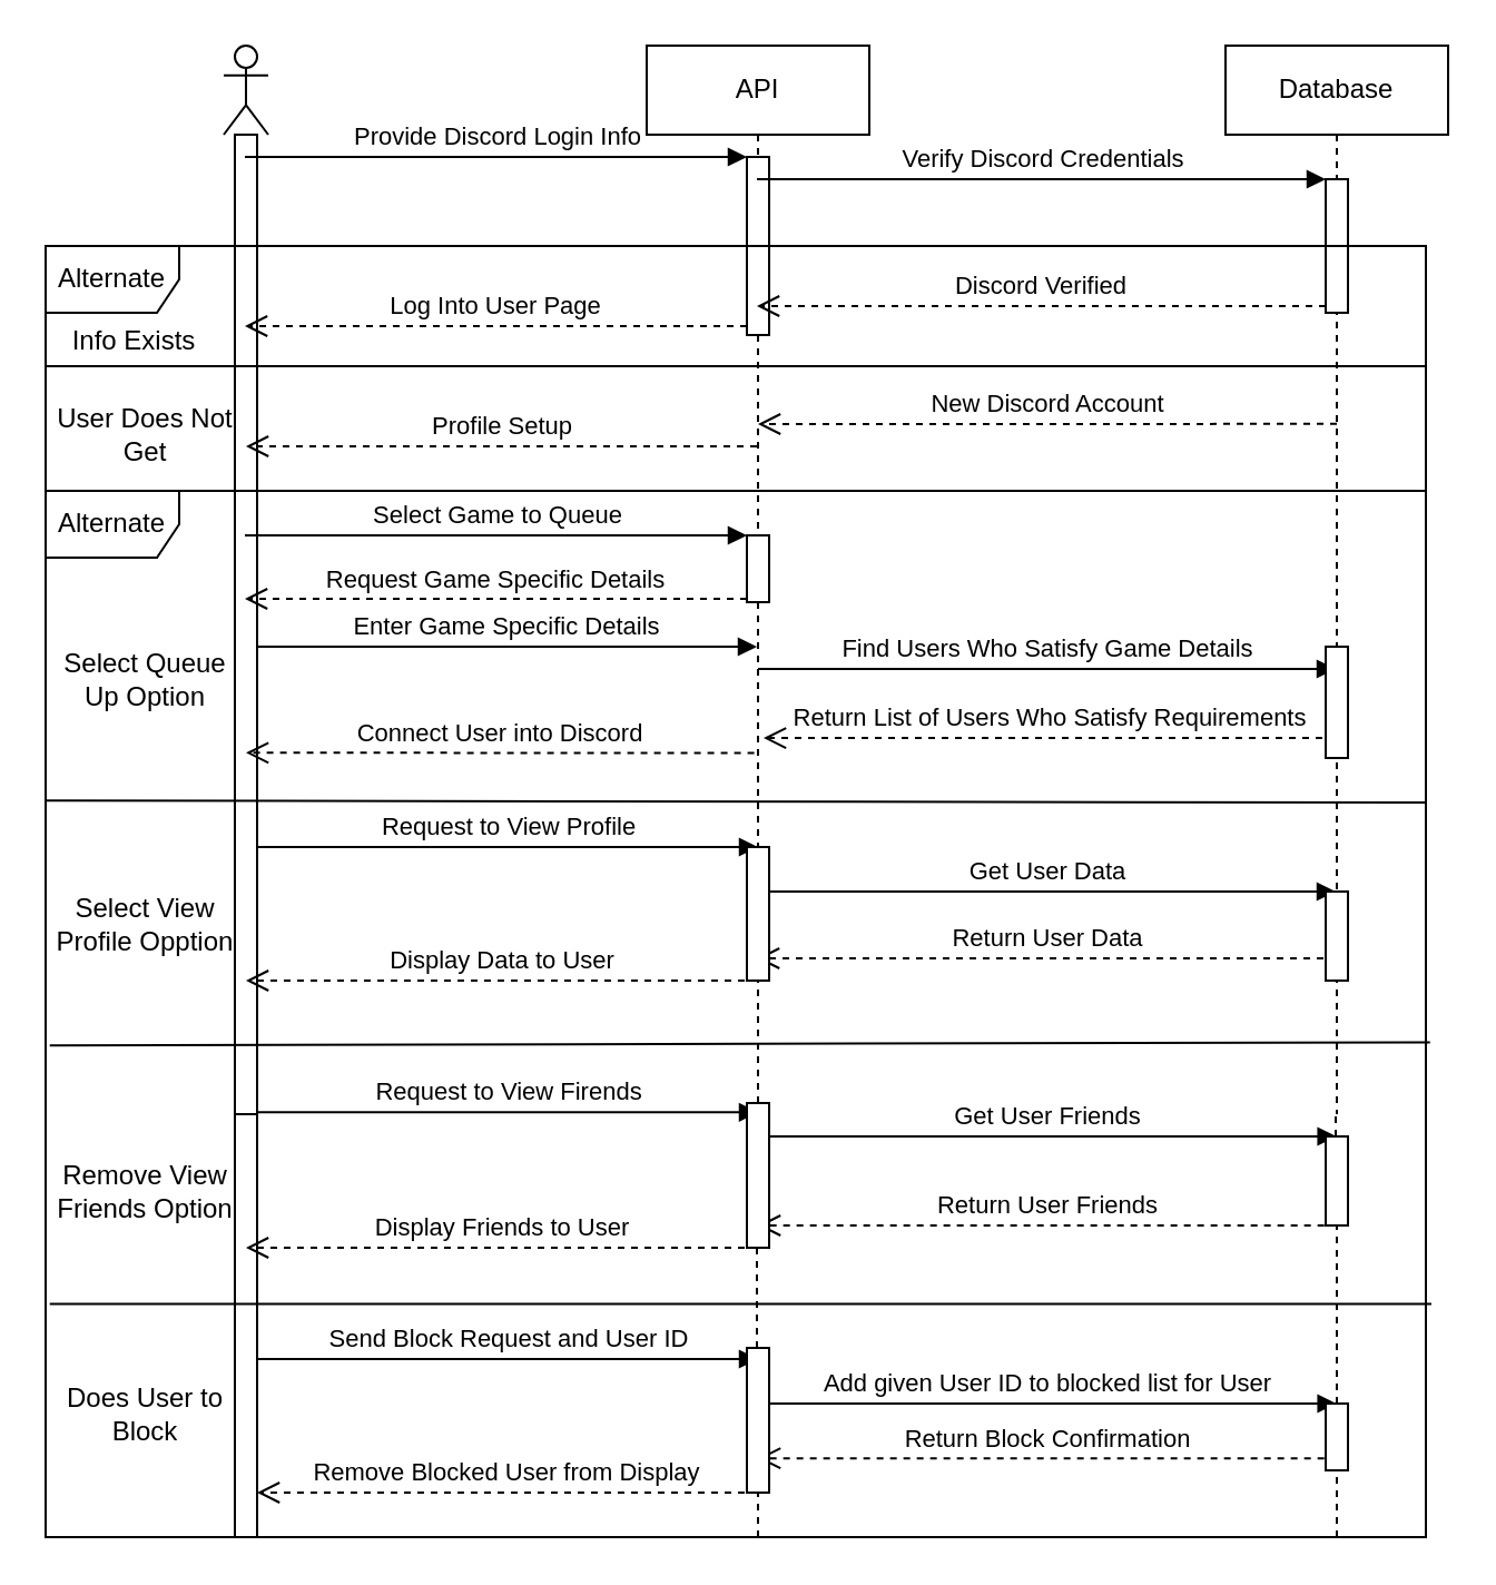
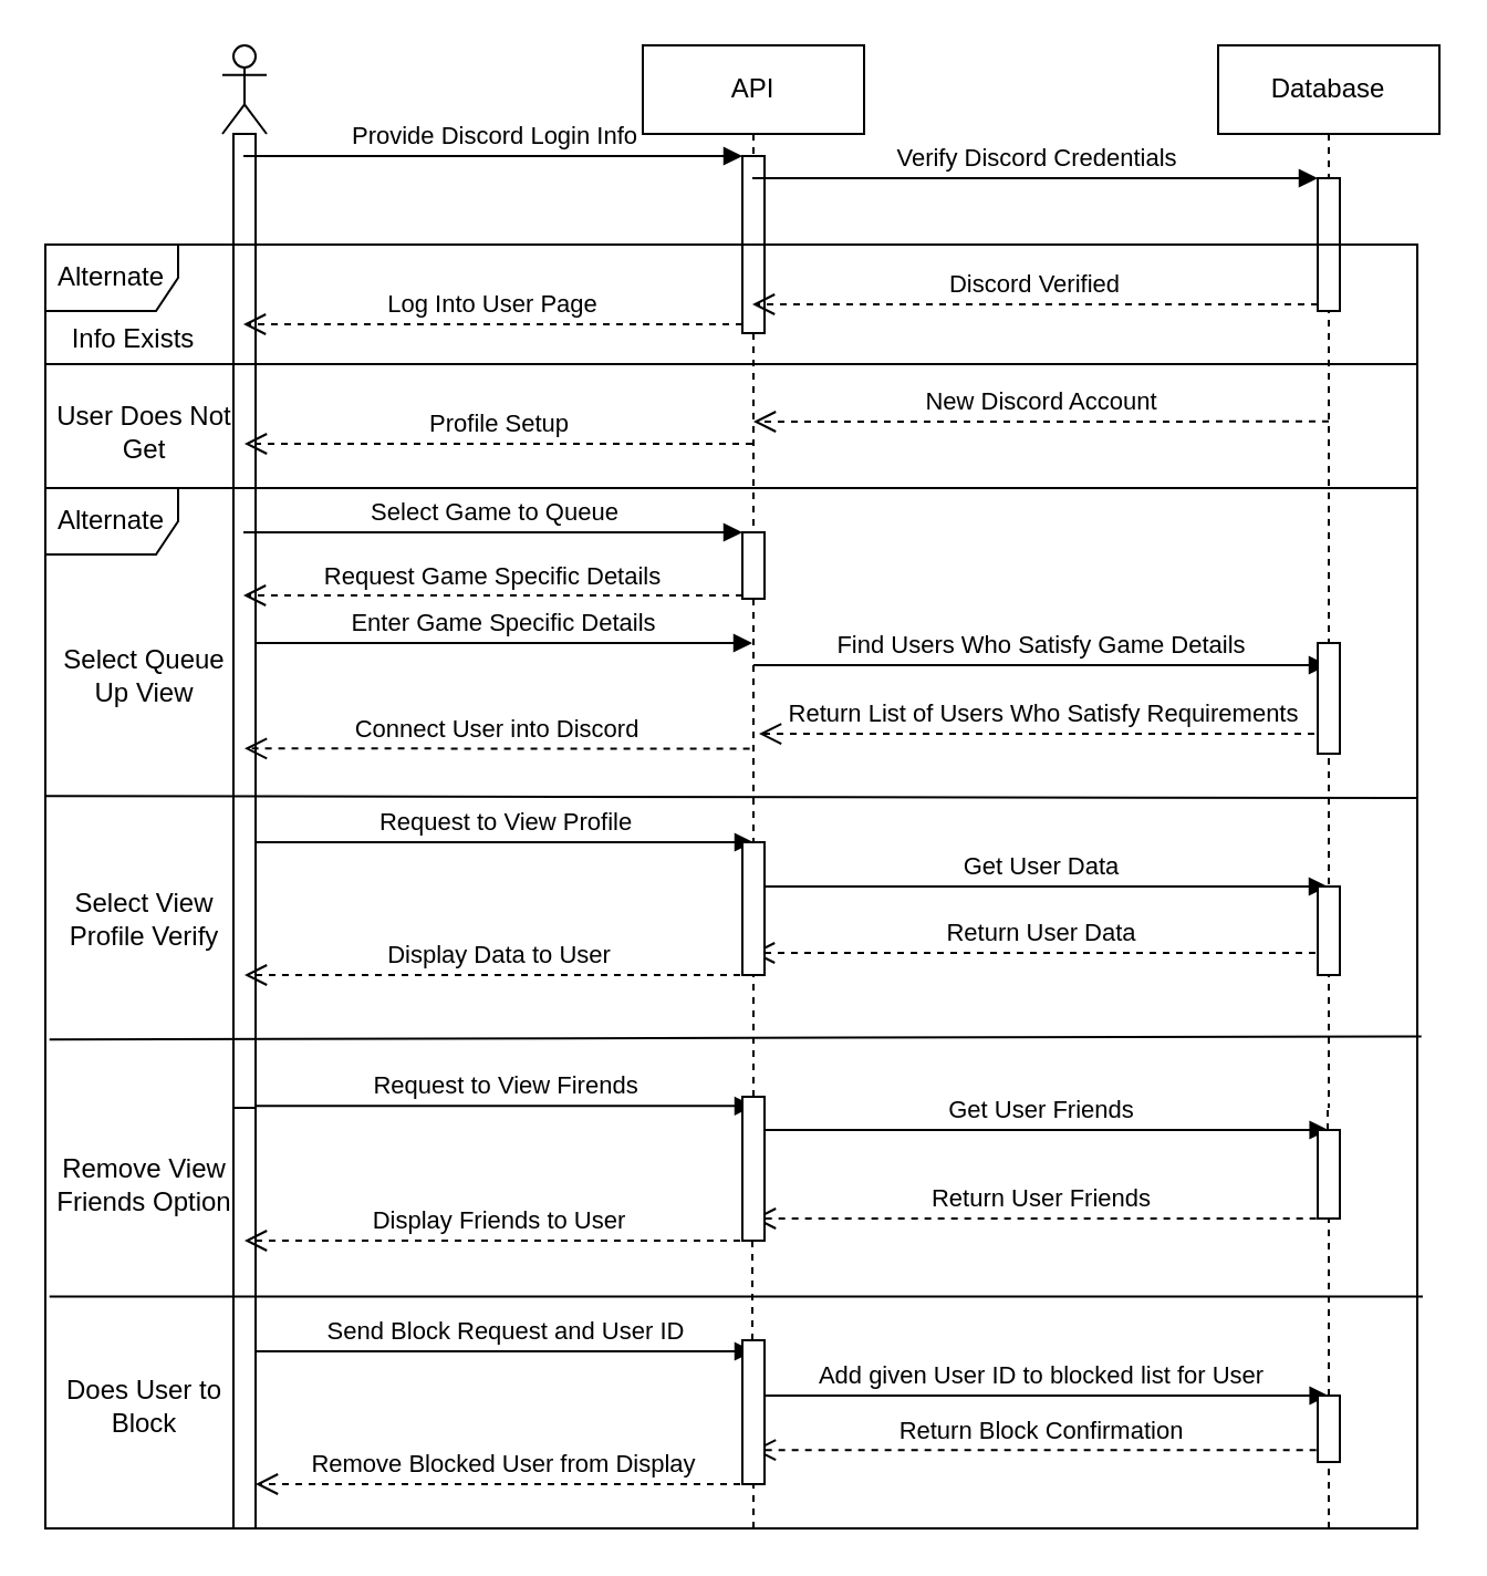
  <mxCell id="0" />
  <mxCell id="1" parent="0" />
  <mxCell id="2" value="" style="shape=umlLifeline;participant=umlActor;perimeter=lifelinePerimeter;whiteSpace=wrap;html=1;container=1;collapsible=0;recursiveResize=0;verticalAlign=top;spacingTop=36;outlineConnect=0;size=40;" vertex="1" parent="1"><mxGeometry x="100" y="20" width="20" height="480" as="geometry" /></mxCell>
  <mxCell id="3" value="" style="html=1;points=[];perimeter=orthogonalPerimeter;" vertex="1" parent="2"><mxGeometry x="5" y="40" width="10" height="440" as="geometry" /></mxCell>
  <mxCell id="4" value="API" style="shape=umlLifeline;perimeter=lifelinePerimeter;whiteSpace=wrap;html=1;container=1;collapsible=0;recursiveResize=0;outlineConnect=0;" vertex="1" parent="1"><mxGeometry x="290" y="20" width="100" height="480" as="geometry" /></mxCell>
  <mxCell id="5" value="" style="html=1;points=[];perimeter=orthogonalPerimeter;" vertex="1" parent="4"><mxGeometry x="45" y="50" width="10" height="80" as="geometry" /></mxCell>
  <mxCell id="6" value="" style="html=1;points=[];perimeter=orthogonalPerimeter;" vertex="1" parent="4"><mxGeometry x="45" y="220" width="10" height="30" as="geometry" /></mxCell>
  <mxCell id="7" value="Display Data to User" style="html=1;verticalAlign=bottom;endArrow=open;dashed=1;endSize=8;rounded=0;" edge="1" parent="4"><mxGeometry relative="1" as="geometry"><mxPoint x="-180" y="420" as="targetPoint" /><mxPoint x="50" y="420" as="sourcePoint" /></mxGeometry></mxCell>
  <mxCell id="8" value="Database" style="shape=umlLifeline;perimeter=lifelinePerimeter;whiteSpace=wrap;html=1;container=1;collapsible=0;recursiveResize=0;outlineConnect=0;" vertex="1" parent="1"><mxGeometry x="550" y="20" width="100" height="480" as="geometry" /></mxCell>
  <mxCell id="9" value="" style="html=1;points=[];perimeter=orthogonalPerimeter;" vertex="1" parent="8"><mxGeometry x="45" y="60" width="10" height="60" as="geometry" /></mxCell>
  <mxCell id="10" value="Return User Data" style="html=1;verticalAlign=bottom;endArrow=open;dashed=1;endSize=8;rounded=0;" edge="1" parent="8" target="4"><mxGeometry relative="1" as="geometry"><mxPoint x="-205.003" y="410.08" as="targetPoint" /><mxPoint x="50" y="410" as="sourcePoint" /></mxGeometry></mxCell>
  <mxCell id="11" value="Provide Discord Login Info" style="html=1;verticalAlign=bottom;endArrow=block;entryX=0;entryY=0;rounded=0;" edge="1" target="5" parent="1" source="2"><mxGeometry relative="1" as="geometry"><mxPoint x="140" y="70" as="sourcePoint" /></mxGeometry></mxCell>
  <mxCell id="12" value="Log Into User Page" style="html=1;verticalAlign=bottom;endArrow=open;dashed=1;endSize=8;exitX=0;exitY=0.95;rounded=0;" edge="1" source="5" parent="1" target="2"><mxGeometry relative="1" as="geometry"><mxPoint x="140" y="146" as="targetPoint" /></mxGeometry></mxCell>
  <mxCell id="13" value="Verify Discord Credentials" style="html=1;verticalAlign=bottom;endArrow=block;entryX=0;entryY=0;rounded=0;" edge="1" target="9" parent="1" source="4"><mxGeometry relative="1" as="geometry"><mxPoint x="520" y="80" as="sourcePoint" /></mxGeometry></mxCell>
  <mxCell id="14" value="Discord Verified" style="html=1;verticalAlign=bottom;endArrow=open;dashed=1;endSize=8;exitX=0;exitY=0.95;rounded=0;" edge="1" source="9" parent="1" target="4"><mxGeometry relative="1" as="geometry"><mxPoint x="520" y="137" as="targetPoint" /></mxGeometry></mxCell>
  <mxCell id="15" value="Alternate" style="shape=umlFrame;whiteSpace=wrap;html=1;" vertex="1" parent="1"><mxGeometry x="20" y="110" width="620" height="110" as="geometry" /></mxCell>
  <mxCell id="16" value="" style="line;strokeWidth=1;fillColor=none;align=left;verticalAlign=middle;spacingTop=-1;spacingLeft=3;spacingRight=3;rotatable=0;labelPosition=right;points=[];portConstraint=eastwest;" vertex="1" parent="1"><mxGeometry x="20" y="160" width="620" height="8" as="geometry" /></mxCell>
  <mxCell id="17" value="New Discord Account" style="html=1;verticalAlign=bottom;endArrow=open;dashed=1;endSize=8;exitX=0.5;exitY=0.354;rounded=0;exitDx=0;exitDy=0;exitPerimeter=0;" edge="1" parent="1" source="8"><mxGeometry relative="1" as="geometry"><mxPoint x="339.997" y="190" as="targetPoint" /><mxPoint x="595.33" y="190" as="sourcePoint" /></mxGeometry></mxCell>
  <mxCell id="18" value="Profile Setup" style="html=1;verticalAlign=bottom;endArrow=open;dashed=1;endSize=8;rounded=0;" edge="1" parent="1" source="4"><mxGeometry relative="1" as="geometry"><mxPoint x="109.997" y="200" as="targetPoint" /><mxPoint x="335.33" y="200" as="sourcePoint" /></mxGeometry></mxCell>
  <mxCell id="19" value="Alternate" style="shape=umlFrame;whiteSpace=wrap;html=1;" vertex="1" parent="1"><mxGeometry x="20" y="220" width="620" height="470" as="geometry" /></mxCell>
  <mxCell id="20" value="Select Game to Queue" style="html=1;verticalAlign=bottom;endArrow=block;entryX=0;entryY=0;rounded=0;" edge="1" target="6" parent="1" source="2"><mxGeometry relative="1" as="geometry"><mxPoint x="265" y="240" as="sourcePoint" /></mxGeometry></mxCell>
  <mxCell id="21" value="Request Game Specific Details" style="html=1;verticalAlign=bottom;endArrow=open;dashed=1;endSize=8;exitX=0;exitY=0.95;rounded=0;" edge="1" source="6" parent="1" target="2"><mxGeometry relative="1" as="geometry"><mxPoint x="265" y="316" as="targetPoint" /></mxGeometry></mxCell>
  <mxCell id="22" value="Enter Game Specific Details" style="html=1;verticalAlign=bottom;endArrow=block;rounded=0;" edge="1" target="4" parent="1" source="3"><mxGeometry relative="1" as="geometry"><mxPoint x="210" y="280" as="sourcePoint" /><mxPoint x="340" y="310" as="targetPoint" /><Array as="points"><mxPoint x="270" y="290" /></Array></mxGeometry></mxCell>
  <mxCell id="23" value="Find Users Who Satisfy Game Details" style="html=1;verticalAlign=bottom;endArrow=block;rounded=0;" edge="1" parent="1" target="8"><mxGeometry relative="1" as="geometry"><mxPoint x="340" y="300" as="sourcePoint" /><mxPoint x="565.333" y="300" as="targetPoint" /></mxGeometry></mxCell>
  <mxCell id="24" value="Return List of Users Who Satisfy Requirements" style="html=1;verticalAlign=bottom;endArrow=open;dashed=1;endSize=8;rounded=0;entryX=0.525;entryY=0.648;entryDx=0;entryDy=0;entryPerimeter=0;" edge="1" parent="1" source="8" target="4"><mxGeometry relative="1" as="geometry"><mxPoint x="347.337" y="330" as="targetPoint" /><mxPoint x="572.67" y="330" as="sourcePoint" /></mxGeometry></mxCell>
  <mxCell id="25" value="Connect User into Discord" style="html=1;verticalAlign=bottom;endArrow=open;dashed=1;endSize=8;exitX=0.483;exitY=0.662;rounded=0;exitDx=0;exitDy=0;exitPerimeter=0;entryX=0.5;entryY=0.631;entryDx=0;entryDy=0;entryPerimeter=0;" edge="1" parent="1" source="4" target="3"><mxGeometry relative="1" as="geometry"><mxPoint x="109.997" y="340" as="targetPoint" /><mxPoint x="335.33" y="340" as="sourcePoint" /></mxGeometry></mxCell>
  <mxCell id="26" value="Request to View Profile" style="html=1;verticalAlign=bottom;endArrow=block;rounded=0;" edge="1" parent="1" source="3"><mxGeometry relative="1" as="geometry"><mxPoint x="120" y="380" as="sourcePoint" /><mxPoint x="340" y="380" as="targetPoint" /></mxGeometry></mxCell>
  <mxCell id="27" value="Get User Data" style="html=1;verticalAlign=bottom;endArrow=block;rounded=0;" edge="1" parent="1" source="4" target="8"><mxGeometry relative="1" as="geometry"><mxPoint x="345" y="390" as="sourcePoint" /><mxPoint x="570.333" y="390" as="targetPoint" /><Array as="points"><mxPoint x="540" y="400" /></Array></mxGeometry></mxCell>
  <mxCell id="28" value="" style="html=1;points=[];perimeter=orthogonalPerimeter;" vertex="1" parent="1"><mxGeometry x="105" y="500" width="10" height="190" as="geometry" /></mxCell>
  <mxCell id="29" value="" style="endArrow=none;dashed=1;html=1;rounded=0;startArrow=none;" edge="1" parent="1" source="56" target="4"><mxGeometry width="50" height="50" relative="1" as="geometry"><mxPoint x="340" y="812.5" as="sourcePoint" /><mxPoint x="290" y="520" as="targetPoint" /></mxGeometry></mxCell>
  <mxCell id="30" value="" style="endArrow=none;dashed=1;html=1;rounded=0;startArrow=none;" edge="1" parent="1" source="50" target="8"><mxGeometry width="50" height="50" relative="1" as="geometry"><mxPoint x="600" y="810" as="sourcePoint" /><mxPoint x="290" y="590" as="targetPoint" /></mxGeometry></mxCell>
  <mxCell id="31" value="Request to View Firends" style="html=1;verticalAlign=bottom;endArrow=block;rounded=0;" edge="1" parent="1"><mxGeometry relative="1" as="geometry"><mxPoint x="115" y="499.17" as="sourcePoint" /><mxPoint x="340" y="499.17" as="targetPoint" /></mxGeometry></mxCell>
  <mxCell id="32" value="Get User Friends" style="html=1;verticalAlign=bottom;endArrow=block;rounded=0;" edge="1" parent="1"><mxGeometry relative="1" as="geometry"><mxPoint x="340" y="510" as="sourcePoint" /><mxPoint x="599.833" y="510" as="targetPoint" /><Array as="points"><mxPoint x="540.333" y="510" /></Array></mxGeometry></mxCell>
  <mxCell id="33" value="Return User Friends" style="html=1;verticalAlign=bottom;endArrow=open;dashed=1;endSize=8;rounded=0;" edge="1" parent="1"><mxGeometry relative="1" as="geometry"><mxPoint x="339.997" y="550" as="targetPoint" /><mxPoint x="600.33" y="550" as="sourcePoint" /></mxGeometry></mxCell>
  <mxCell id="34" value="Display Friends to User" style="html=1;verticalAlign=bottom;endArrow=open;dashed=1;endSize=8;rounded=0;" edge="1" parent="1"><mxGeometry relative="1" as="geometry"><mxPoint x="110" y="560" as="targetPoint" /><mxPoint x="340" y="560" as="sourcePoint" /></mxGeometry></mxCell>
  <mxCell id="35" value="Send Block Request and User ID" style="html=1;verticalAlign=bottom;endArrow=block;rounded=0;" edge="1" parent="1"><mxGeometry relative="1" as="geometry"><mxPoint x="115" y="610" as="sourcePoint" /><mxPoint x="340" y="610" as="targetPoint" /></mxGeometry></mxCell>
  <mxCell id="36" value="Add given User ID to blocked list for User " style="html=1;verticalAlign=bottom;endArrow=block;rounded=0;" edge="1" parent="1"><mxGeometry relative="1" as="geometry"><mxPoint x="340" y="630" as="sourcePoint" /><mxPoint x="599.833" y="630" as="targetPoint" /><Array as="points"><mxPoint x="540.333" y="630" /></Array></mxGeometry></mxCell>
  <mxCell id="37" value="Return Block Confirmation" style="html=1;verticalAlign=bottom;endArrow=open;dashed=1;endSize=8;rounded=0;" edge="1" parent="1"><mxGeometry relative="1" as="geometry"><mxPoint x="339.997" y="654.58" as="targetPoint" /><mxPoint x="600.33" y="654.58" as="sourcePoint" /></mxGeometry></mxCell>
  <mxCell id="38" value="Remove Blocked User from Display" style="html=1;verticalAlign=bottom;endArrow=open;dashed=1;endSize=8;rounded=0;" edge="1" parent="1"><mxGeometry relative="1" as="geometry"><mxPoint x="115" y="670" as="targetPoint" /><mxPoint x="340" y="670" as="sourcePoint" /></mxGeometry></mxCell>
  <mxCell id="39" value="" style="endArrow=none;html=1;rounded=0;entryX=1;entryY=0.298;entryDx=0;entryDy=0;entryPerimeter=0;exitX=0;exitY=0.296;exitDx=0;exitDy=0;exitPerimeter=0;" edge="1" parent="1" source="19" target="19"><mxGeometry width="50" height="50" relative="1" as="geometry"><mxPoint x="240" y="500" as="sourcePoint" /><mxPoint x="290" y="450" as="targetPoint" /></mxGeometry></mxCell>
  <mxCell id="40" value="" style="endArrow=none;html=1;rounded=0;exitX=0.003;exitY=0.53;exitDx=0;exitDy=0;exitPerimeter=0;entryX=1.003;entryY=0.527;entryDx=0;entryDy=0;entryPerimeter=0;" edge="1" parent="1" source="19" target="19"><mxGeometry width="50" height="50" relative="1" as="geometry"><mxPoint x="240" y="500" as="sourcePoint" /><mxPoint x="290" y="450" as="targetPoint" /></mxGeometry></mxCell>
  <mxCell id="41" value="" style="endArrow=none;html=1;rounded=0;exitX=0.003;exitY=0.777;exitDx=0;exitDy=0;exitPerimeter=0;entryX=1.004;entryY=0.777;entryDx=0;entryDy=0;entryPerimeter=0;" edge="1" parent="1" source="19" target="19"><mxGeometry width="50" height="50" relative="1" as="geometry"><mxPoint x="240" y="500" as="sourcePoint" /><mxPoint x="290" y="450" as="targetPoint" /></mxGeometry></mxCell>
  <mxCell id="42" value="Info Exists" style="text;html=1;strokeColor=none;fillColor=none;align=center;verticalAlign=middle;whiteSpace=wrap;rounded=0;" vertex="1" parent="1"><mxGeometry x="20" y="138" width="80" height="30" as="geometry" /></mxCell>
  <mxCell id="43" value="User Does Not Get" style="text;html=1;strokeColor=none;fillColor=none;align=center;verticalAlign=middle;whiteSpace=wrap;rounded=0;" vertex="1" parent="1"><mxGeometry x="20" y="180" width="90" height="30" as="geometry" /></mxCell>
- <mxCell id="44" value="Select Queue Up Option" style="text;html=1;strokeColor=none;fillColor=none;align=center;verticalAlign=middle;whiteSpace=wrap;rounded=0;" vertex="1" parent="1"><mxGeometry x="20" y="290" width="90" height="30" as="geometry" /></mxCell>
- <mxCell id="45" value="Select View Profile Opption" style="text;html=1;strokeColor=none;fillColor=none;align=center;verticalAlign=middle;whiteSpace=wrap;rounded=0;" vertex="1" parent="1"><mxGeometry x="20" y="400" width="90" height="30" as="geometry" /></mxCell>
+ <mxCell id="44" value="Select Queue Up View" style="text;html=1;strokeColor=none;fillColor=none;align=center;verticalAlign=middle;whiteSpace=wrap;rounded=0;" vertex="1" parent="1"><mxGeometry x="20" y="290" width="90" height="30" as="geometry" /></mxCell>
+ <mxCell id="45" value="Select View Profile Verify" style="text;html=1;strokeColor=none;fillColor=none;align=center;verticalAlign=middle;whiteSpace=wrap;rounded=0;" vertex="1" parent="1"><mxGeometry x="20" y="400" width="90" height="30" as="geometry" /></mxCell>
  <mxCell id="46" value="Remove View Friends Option" style="text;html=1;strokeColor=none;fillColor=none;align=center;verticalAlign=middle;whiteSpace=wrap;rounded=0;" vertex="1" parent="1"><mxGeometry x="20" y="520" width="90" height="30" as="geometry" /></mxCell>
  <mxCell id="47" value="Does User to Block" style="text;html=1;strokeColor=none;fillColor=none;align=center;verticalAlign=middle;whiteSpace=wrap;rounded=0;" vertex="1" parent="1"><mxGeometry x="20" y="620" width="90" height="30" as="geometry" /></mxCell>
  <mxCell id="48" value="" style="html=1;points=[];perimeter=orthogonalPerimeter;" vertex="1" parent="1"><mxGeometry x="595" y="290" width="10" height="50" as="geometry" /></mxCell>
  <mxCell id="49" value="" style="html=1;points=[];perimeter=orthogonalPerimeter;" vertex="1" parent="1"><mxGeometry x="595" y="400" width="10" height="40" as="geometry" /></mxCell>
  <mxCell id="50" value="" style="html=1;points=[];perimeter=orthogonalPerimeter;" vertex="1" parent="1"><mxGeometry x="595" y="510" width="10" height="40" as="geometry" /></mxCell>
  <mxCell id="51" value="" style="endArrow=none;dashed=1;html=1;rounded=0;startArrow=none;" edge="1" parent="1" source="52" target="50"><mxGeometry width="50" height="50" relative="1" as="geometry"><mxPoint x="600" y="810" as="sourcePoint" /><mxPoint x="599.667" y="500" as="targetPoint" /></mxGeometry></mxCell>
  <mxCell id="52" value="" style="html=1;points=[];perimeter=orthogonalPerimeter;" vertex="1" parent="1"><mxGeometry x="595" y="630" width="10" height="30" as="geometry" /></mxCell>
  <mxCell id="53" value="" style="endArrow=none;dashed=1;html=1;rounded=0;" edge="1" parent="1" target="52"><mxGeometry width="50" height="50" relative="1" as="geometry"><mxPoint x="600" y="690" as="sourcePoint" /><mxPoint x="600" y="550" as="targetPoint" /></mxGeometry></mxCell>
  <mxCell id="54" value="" style="html=1;points=[];perimeter=orthogonalPerimeter;" vertex="1" parent="1"><mxGeometry x="335" y="380" width="10" height="60" as="geometry" /></mxCell>
  <mxCell id="55" value="" style="html=1;points=[];perimeter=orthogonalPerimeter;" vertex="1" parent="1"><mxGeometry x="335" y="495" width="10" height="65" as="geometry" /></mxCell>
  <mxCell id="56" value="" style="html=1;points=[];perimeter=orthogonalPerimeter;" vertex="1" parent="1"><mxGeometry x="335" y="605" width="10" height="65" as="geometry" /></mxCell>
  <mxCell id="57" value="" style="endArrow=none;dashed=1;html=1;rounded=0;" edge="1" parent="1" target="56"><mxGeometry width="50" height="50" relative="1" as="geometry"><mxPoint x="340" y="690" as="sourcePoint" /><mxPoint x="339.667" y="500" as="targetPoint" /></mxGeometry></mxCell>
